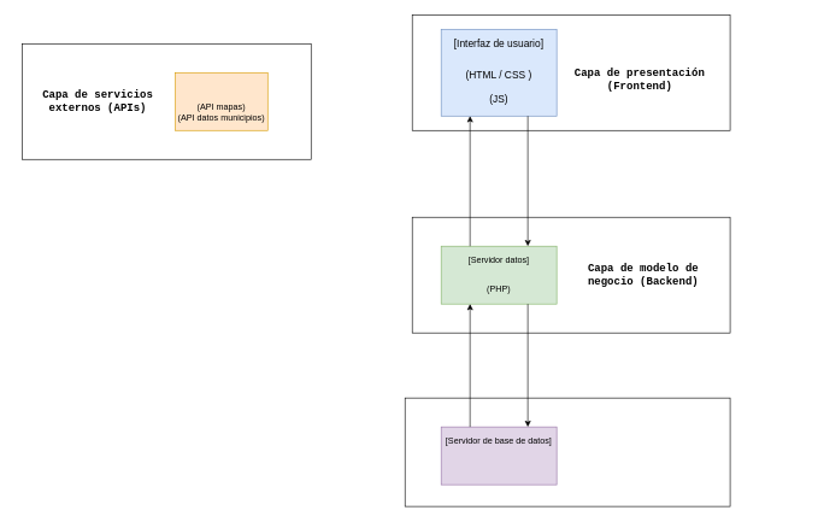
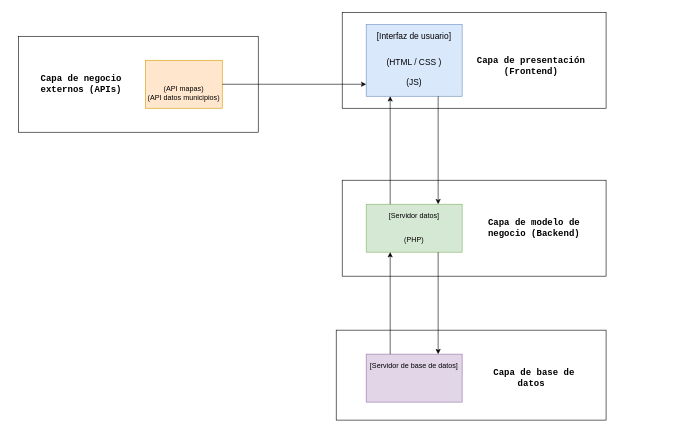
  <mxCell id="0" />
  <mxCell id="1" parent="0" />
  <mxCell id="2" value="" style="group" vertex="1" connectable="0" parent="1"><mxGeometry x="560" y="550" width="450" height="150" as="geometry" /></mxCell>
  <mxCell id="3" value="" style="rounded=0;whiteSpace=wrap;html=1;fontFamily=Courier New;fontSize=15;fontColor=#000000;" vertex="1" parent="2"><mxGeometry width="450" height="150" as="geometry" /></mxCell>
+ <mxCell id="4" value="&lt;font size=&quot;1&quot; face=&quot;Courier New&quot; color=&quot;#000000&quot; style=&quot;&quot;&gt;&lt;b style=&quot;font-size: 15px;&quot;&gt;Capa de base de datos&amp;nbsp;&lt;/b&gt;&lt;/font&gt;" style="text;html=1;strokeColor=none;fillColor=none;align=center;verticalAlign=middle;whiteSpace=wrap;rounded=0;fontColor=#004C99;" vertex="1" parent="2"><mxGeometry x="230" y="40" width="200" height="80" as="geometry" /></mxCell>
  <mxCell id="5" value="" style="group" vertex="1" connectable="0" parent="2"><mxGeometry x="50" y="40" width="170" height="80" as="geometry" /></mxCell>
  <mxCell id="6" value="" style="group;fillColor=#e1d5e7;strokeColor=#9673a6;" vertex="1" connectable="0" parent="5"><mxGeometry width="160" height="80" as="geometry" /></mxCell>
  <mxCell id="7" value="[Servidor de base de datos]" style="text;html=1;strokeColor=none;fillColor=none;align=center;verticalAlign=middle;whiteSpace=wrap;rounded=0;" vertex="1" parent="5"><mxGeometry width="160" height="40" as="geometry" /></mxCell>
  <mxCell id="8" value="" style="group" vertex="1" connectable="0" parent="1"><mxGeometry x="570" y="300" width="440" height="160" as="geometry" /></mxCell>
  <mxCell id="9" value="" style="rounded=0;whiteSpace=wrap;html=1;fontFamily=Courier New;fontSize=15;fontColor=#000000;" vertex="1" parent="8"><mxGeometry width="440" height="160" as="geometry" /></mxCell>
  <mxCell id="10" value="" style="group" vertex="1" connectable="0" parent="8"><mxGeometry x="40" y="40" width="170" height="80" as="geometry" /></mxCell>
  <mxCell id="11" value="" style="rounded=0;whiteSpace=wrap;html=1;fillColor=#d5e8d4;strokeColor=#82b366;" vertex="1" parent="10"><mxGeometry width="160" height="80" as="geometry" /></mxCell>
  <mxCell id="12" value="[Servidor datos]" style="text;html=1;strokeColor=none;fillColor=none;align=center;verticalAlign=middle;whiteSpace=wrap;rounded=0;" vertex="1" parent="10"><mxGeometry width="160" height="40" as="geometry" /></mxCell>
  <mxCell id="13" value="(PHP)" style="text;html=1;strokeColor=none;fillColor=none;align=center;verticalAlign=middle;whiteSpace=wrap;rounded=0;" vertex="1" parent="10"><mxGeometry y="40" width="160" height="40" as="geometry" /></mxCell>
  <mxCell id="14" value="&lt;font size=&quot;1&quot; face=&quot;Courier New&quot; color=&quot;#000000&quot; style=&quot;&quot;&gt;&lt;b style=&quot;font-size: 15px;&quot;&gt;Capa de modelo de negocio (Backend)&lt;/b&gt;&lt;/font&gt;" style="text;html=1;strokeColor=none;fillColor=none;align=center;verticalAlign=middle;whiteSpace=wrap;rounded=0;fontColor=#004C99;" vertex="1" parent="8"><mxGeometry x="220" y="40" width="200" height="80" as="geometry" /></mxCell>
  <mxCell id="15" value="" style="group" vertex="1" connectable="0" parent="1"><mxGeometry x="570" y="20" width="540" height="250" as="geometry" /></mxCell>
  <mxCell id="16" value="" style="rounded=0;whiteSpace=wrap;html=1;fontFamily=Courier New;fontSize=15;fontColor=#000000;" vertex="1" parent="15"><mxGeometry width="440" height="160" as="geometry" /></mxCell>
  <mxCell id="17" value="" style="group" vertex="1" connectable="0" parent="15"><mxGeometry x="-60" width="500" height="160" as="geometry" /></mxCell>
  <mxCell id="18" value="&lt;font size=&quot;1&quot; face=&quot;Courier New&quot; color=&quot;#000000&quot; style=&quot;&quot;&gt;&lt;b style=&quot;font-size: 15px;&quot;&gt;Capa de presentación (Frontend)&lt;/b&gt;&lt;/font&gt;" style="text;html=1;strokeColor=none;fillColor=none;align=center;verticalAlign=middle;whiteSpace=wrap;rounded=0;fontColor=#004C99;" vertex="1" parent="17"><mxGeometry x="280" y="30" width="190" height="120" as="geometry" /></mxCell>
  <mxCell id="19" value="" style="group" vertex="1" connectable="0" parent="17"><mxGeometry x="100" y="20" width="170" height="120" as="geometry" /></mxCell>
  <mxCell id="20" value="" style="rounded=0;whiteSpace=wrap;html=1;fillColor=#dae8fc;strokeColor=#6c8ebf;" vertex="1" parent="19"><mxGeometry width="160" height="120" as="geometry" /></mxCell>
  <mxCell id="21" value="&lt;font style=&quot;font-size: 14px;&quot;&gt;[Interfaz de usuario]&lt;/font&gt;" style="text;html=1;strokeColor=none;fillColor=none;align=center;verticalAlign=middle;whiteSpace=wrap;rounded=0;" vertex="1" parent="19"><mxGeometry width="160" height="40" as="geometry" /></mxCell>
  <mxCell id="22" value="&lt;font style=&quot;font-size: 14px;&quot;&gt;(HTML / CSS )&lt;br&gt;&lt;br&gt;(JS)&lt;/font&gt;" style="text;html=1;strokeColor=none;fillColor=none;align=center;verticalAlign=middle;whiteSpace=wrap;rounded=0;" vertex="1" parent="19"><mxGeometry y="40" width="160" height="80" as="geometry" /></mxCell>
  <mxCell id="23" value="" style="group" vertex="1" connectable="0" parent="1"><mxGeometry x="20" y="80" width="510" height="160" as="geometry" /></mxCell>
  <mxCell id="24" value="" style="rounded=0;whiteSpace=wrap;html=1;fontFamily=Courier New;fontSize=15;fontColor=#000000;" vertex="1" parent="23"><mxGeometry x="10" y="-20" width="400" height="160" as="geometry" /></mxCell>
- <mxCell id="25" value="&lt;font face=&quot;Courier New&quot; color=&quot;#000000&quot;&gt;&lt;span style=&quot;font-size: 15px;&quot;&gt;&lt;b&gt;Capa de servicios externos (APIs)&lt;/b&gt;&lt;/span&gt;&lt;/font&gt;" style="text;html=1;strokeColor=none;fillColor=none;align=center;verticalAlign=middle;whiteSpace=wrap;rounded=0;fontColor=#004C99;" vertex="1" parent="23"><mxGeometry x="20" y="20" width="190" height="80" as="geometry" /></mxCell>
+ <mxCell id="25" value="&lt;font face=&quot;Courier New&quot; color=&quot;#000000&quot;&gt;&lt;span style=&quot;font-size: 15px;&quot;&gt;&lt;b&gt;Capa de negocio externos (APIs)&lt;/b&gt;&lt;/span&gt;&lt;/font&gt;" style="text;html=1;strokeColor=none;fillColor=none;align=center;verticalAlign=middle;whiteSpace=wrap;rounded=0;fontColor=#004C99;" vertex="1" parent="23"><mxGeometry x="20" y="20" width="190" height="80" as="geometry" /></mxCell>
  <mxCell id="26" value="" style="group" vertex="1" connectable="0" parent="23"><mxGeometry x="190" y="20" width="210" height="100" as="geometry" /></mxCell>
  <mxCell id="27" value="" style="rounded=0;whiteSpace=wrap;html=1;fillColor=#ffe6cc;strokeColor=#d79b00;" vertex="1" parent="26"><mxGeometry x="32" width="128" height="80" as="geometry" /></mxCell>
  <mxCell id="28" value="(API mapas)&lt;br&gt;(API datos municipios)" style="text;html=1;strokeColor=none;fillColor=none;align=center;verticalAlign=middle;whiteSpace=wrap;rounded=0;spacing=2;" vertex="1" parent="26"><mxGeometry x="32" y="40" width="128" height="30" as="geometry" /></mxCell>
+ <mxCell id="29" value="" style="endArrow=classic;html=1;fontSize=14;exitX=1;exitY=0;exitDx=0;exitDy=0;entryX=0;entryY=0.75;entryDx=0;entryDy=0;" edge="1" parent="1" source="28" target="22"><mxGeometry width="50" height="50" relative="1" as="geometry"><mxPoint x="590" y="270" as="sourcePoint" /><mxPoint x="640" y="220" as="targetPoint" /></mxGeometry></mxCell>
  <mxCell id="30" value="" style="endArrow=classic;html=1;fontSize=14;exitX=0.75;exitY=1;exitDx=0;exitDy=0;entryX=0.75;entryY=0;entryDx=0;entryDy=0;" edge="1" parent="1" source="13" target="7"><mxGeometry width="50" height="50" relative="1" as="geometry"><mxPoint x="590" y="390" as="sourcePoint" /><mxPoint x="640" y="340" as="targetPoint" /></mxGeometry></mxCell>
  <mxCell id="31" value="" style="endArrow=classic;html=1;fontSize=14;exitX=0.25;exitY=0;exitDx=0;exitDy=0;entryX=0.25;entryY=1;entryDx=0;entryDy=0;" edge="1" parent="1" source="7" target="13"><mxGeometry width="50" height="50" relative="1" as="geometry"><mxPoint x="590" y="390" as="sourcePoint" /><mxPoint x="640" y="340" as="targetPoint" /></mxGeometry></mxCell>
  <mxCell id="32" value="" style="endArrow=classic;html=1;fontSize=14;exitX=0.75;exitY=1;exitDx=0;exitDy=0;entryX=0.75;entryY=0;entryDx=0;entryDy=0;" edge="1" parent="1" source="22" target="12"><mxGeometry width="50" height="50" relative="1" as="geometry"><mxPoint x="590" y="270" as="sourcePoint" /><mxPoint x="640" y="220" as="targetPoint" /></mxGeometry></mxCell>
  <mxCell id="33" value="" style="endArrow=classic;html=1;fontSize=14;exitX=0.25;exitY=0;exitDx=0;exitDy=0;entryX=0.25;entryY=1;entryDx=0;entryDy=0;" edge="1" parent="1" source="12" target="22"><mxGeometry width="50" height="50" relative="1" as="geometry"><mxPoint x="590" y="270" as="sourcePoint" /><mxPoint x="640" y="220" as="targetPoint" /></mxGeometry></mxCell>
